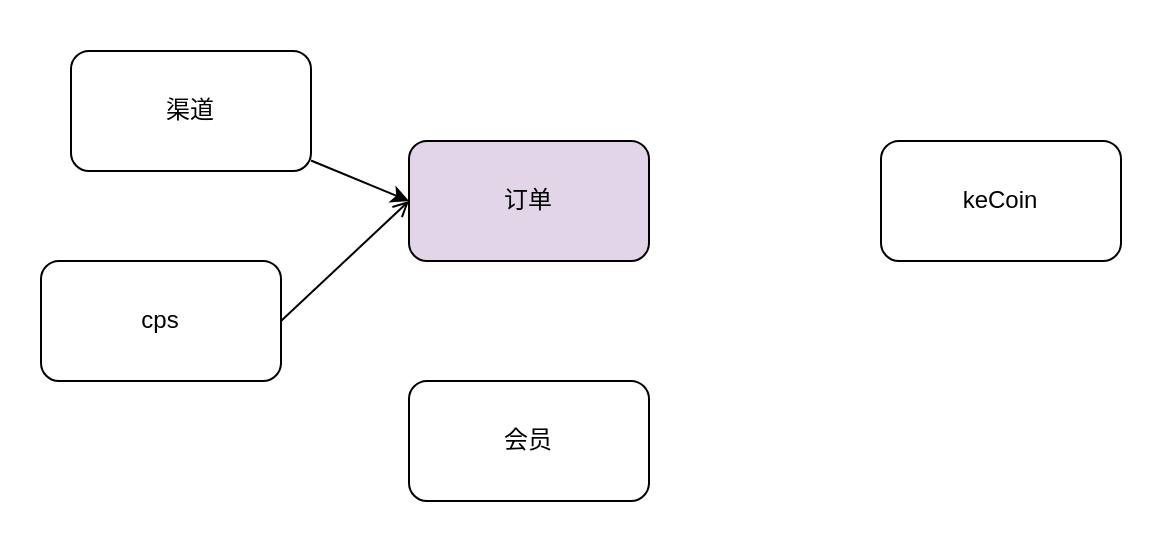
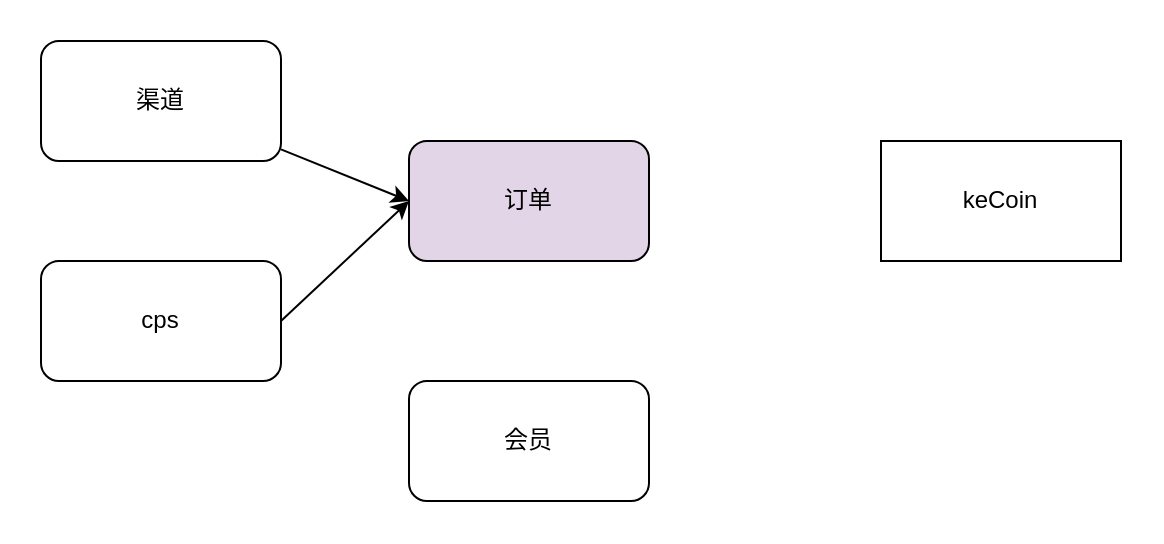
  <mxCell id="0" />
  <mxCell id="1" parent="0" />
  <mxCell id="2" value="订单" style="rounded=1;whiteSpace=wrap;html=1;fillColor=#e1d5e7;" vertex="1" parent="1"><mxGeometry x="204" y="70" width="120" height="60" as="geometry" /></mxCell>
  <mxCell id="3" style="rounded=0;orthogonalLoop=1;jettySize=auto;html=1;entryX=0;entryY=0.5;entryDx=0;entryDy=0;" edge="1" parent="1" source="4" target="2"><mxGeometry relative="1" as="geometry" /></mxCell>
- <mxCell id="4" value="渠道" style="rounded=1;whiteSpace=wrap;html=1;" vertex="1" parent="1"><mxGeometry x="35" y="25" width="120" height="60" as="geometry" /></mxCell>
- <mxCell id="5" style="rounded=0;orthogonalLoop=1;jettySize=auto;html=1;entryX=0;entryY=0.5;entryDx=0;entryDy=0;exitX=1;exitY=0.5;exitDx=0;exitDy=0;endArrow=open;" edge="1" parent="1" source="6" target="2"><mxGeometry relative="1" as="geometry" /></mxCell>
+ <mxCell id="4" value="渠道" style="rounded=1;whiteSpace=wrap;html=1;" vertex="1" parent="1"><mxGeometry x="20" y="20" width="120" height="60" as="geometry" /></mxCell>
+ <mxCell id="5" style="rounded=0;orthogonalLoop=1;jettySize=auto;html=1;entryX=0;entryY=0.5;entryDx=0;entryDy=0;exitX=1;exitY=0.5;exitDx=0;exitDy=0;" edge="1" parent="1" source="6" target="2"><mxGeometry relative="1" as="geometry" /></mxCell>
  <mxCell id="6" value="cps" style="rounded=1;whiteSpace=wrap;html=1;" vertex="1" parent="1"><mxGeometry x="20" y="130" width="120" height="60" as="geometry" /></mxCell>
  <mxCell id="7" value="会员" style="rounded=1;whiteSpace=wrap;html=1;" vertex="1" parent="1"><mxGeometry x="204" y="190" width="120" height="60" as="geometry" /></mxCell>
- <mxCell id="8" value="keCoin" style="rounded=1;whiteSpace=wrap;html=1;" vertex="1" parent="1"><mxGeometry x="440" y="70" width="120" height="60" as="geometry" /></mxCell>
+ <mxCell id="8" value="keCoin" style="whiteSpace=wrap;html=1;rounded=0;" vertex="1" parent="1"><mxGeometry x="440" y="70" width="120" height="60" as="geometry" /></mxCell>
